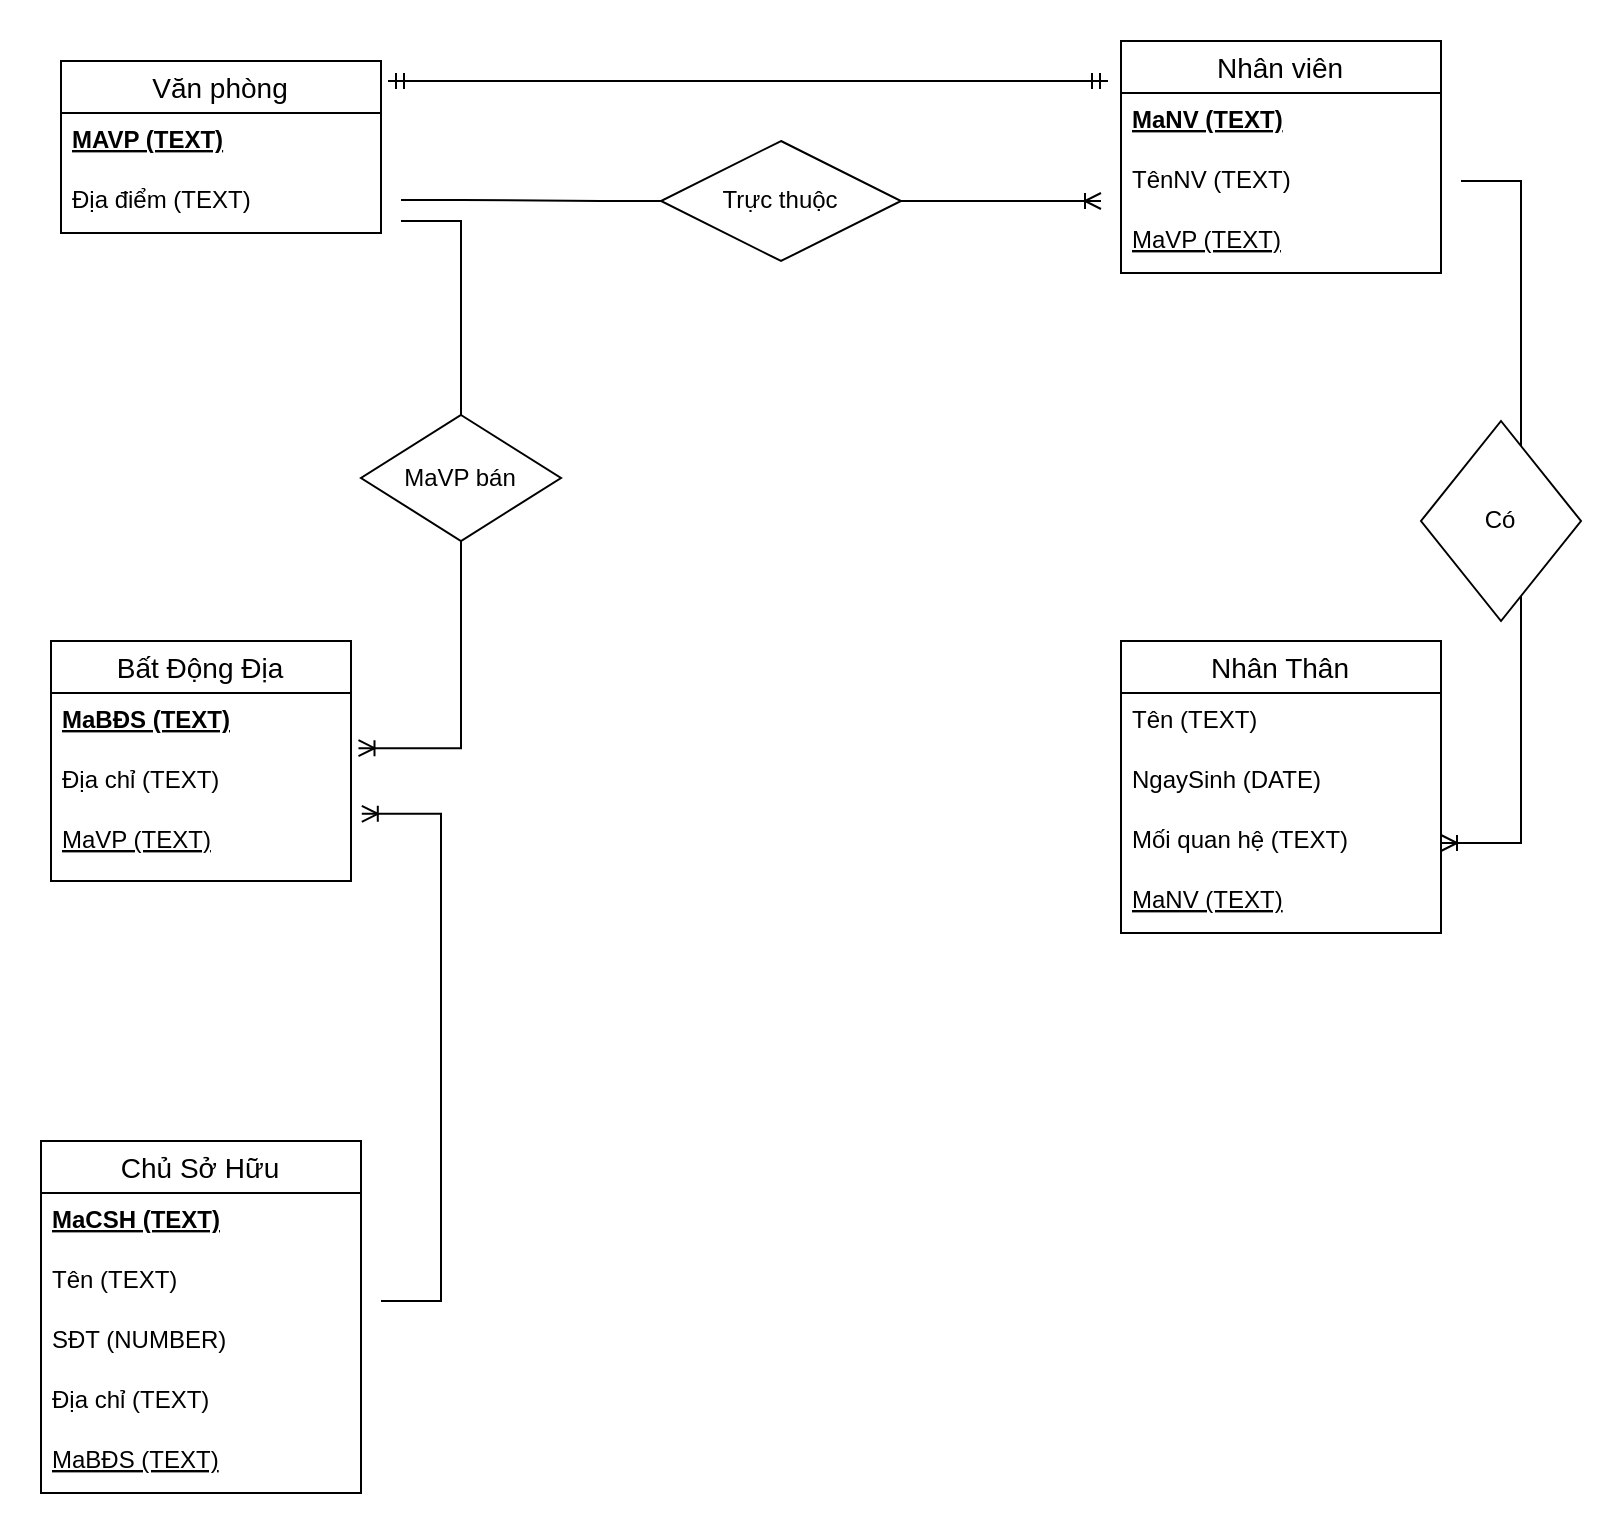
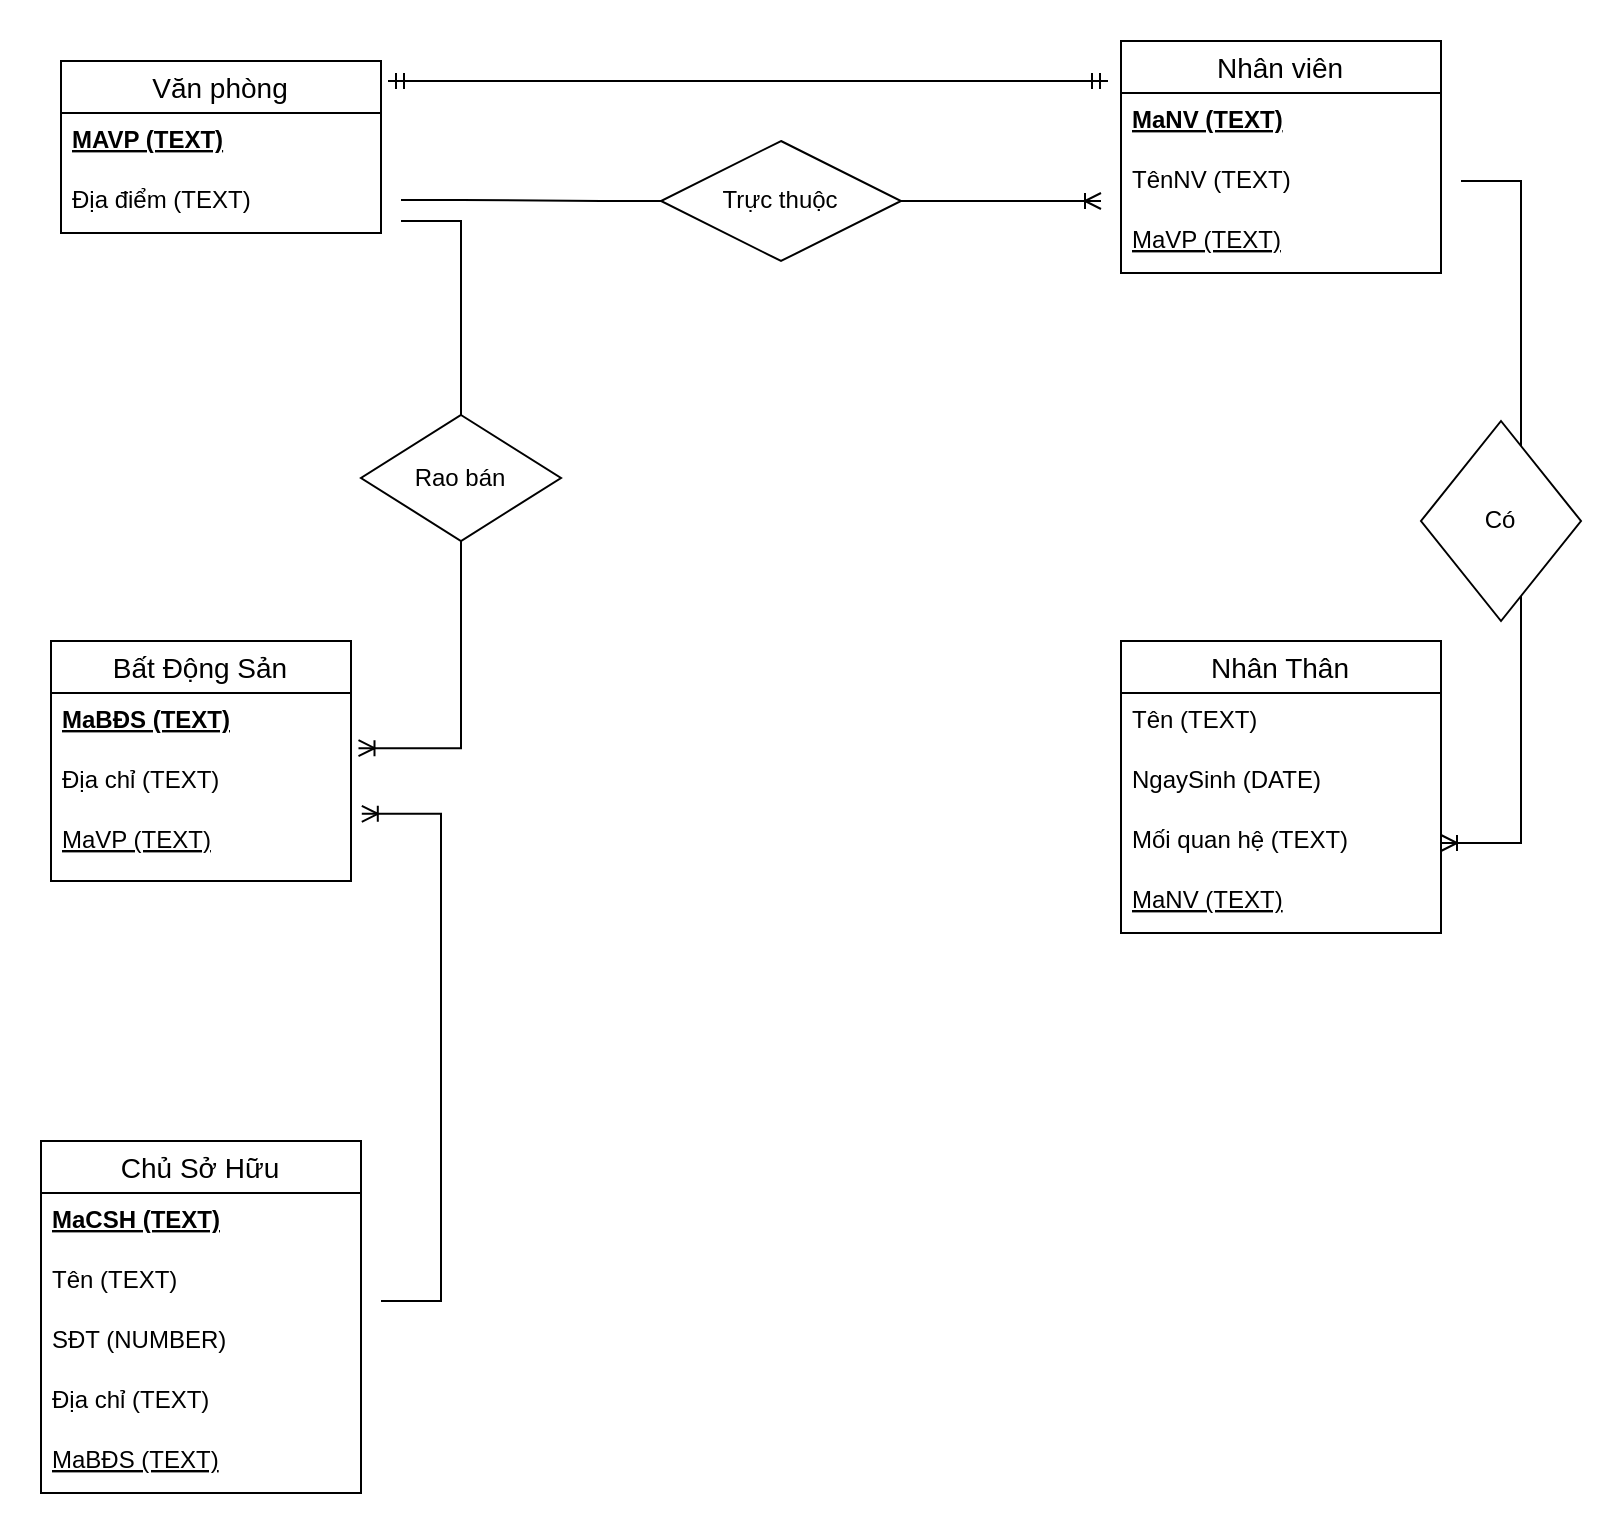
  <mxCell id="0" />
  <mxCell id="1" parent="0" />
  <mxCell id="2" value="Văn phòng" style="swimlane;fontStyle=0;childLayout=stackLayout;horizontal=1;startSize=26;horizontalStack=0;resizeParent=1;resizeParentMax=0;resizeLast=0;collapsible=1;marginBottom=0;align=center;fontSize=14;" parent="1" vertex="1"><mxGeometry x="30" y="30" width="160" height="86" as="geometry" /></mxCell>
  <mxCell id="3" value="MAVP (TEXT)" style="text;strokeColor=none;fillColor=none;spacingLeft=4;spacingRight=4;overflow=hidden;rotatable=0;points=[[0,0.5],[1,0.5]];portConstraint=eastwest;fontSize=12;fontStyle=5" parent="2" vertex="1"><mxGeometry y="26" width="160" height="30" as="geometry" /></mxCell>
  <mxCell id="4" value="Địa điểm (TEXT)" style="text;strokeColor=none;fillColor=none;spacingLeft=4;spacingRight=4;overflow=hidden;rotatable=0;points=[[0,0.5],[1,0.5]];portConstraint=eastwest;fontSize=12;" parent="2" vertex="1"><mxGeometry y="56" width="160" height="30" as="geometry" /></mxCell>
  <mxCell id="5" value="Nhân viên" style="swimlane;fontStyle=0;childLayout=stackLayout;horizontal=1;startSize=26;horizontalStack=0;resizeParent=1;resizeParentMax=0;resizeLast=0;collapsible=1;marginBottom=0;align=center;fontSize=14;" parent="1" vertex="1"><mxGeometry x="560" y="20" width="160" height="116" as="geometry" /></mxCell>
  <mxCell id="6" value="MaNV (TEXT)" style="text;strokeColor=none;fillColor=none;spacingLeft=4;spacingRight=4;overflow=hidden;rotatable=0;points=[[0,0.5],[1,0.5]];portConstraint=eastwest;fontSize=12;fontStyle=5" parent="5" vertex="1"><mxGeometry y="26" width="160" height="30" as="geometry" /></mxCell>
  <mxCell id="7" value="TênNV (TEXT)" style="text;strokeColor=none;fillColor=none;spacingLeft=4;spacingRight=4;overflow=hidden;rotatable=0;points=[[0,0.5],[1,0.5]];portConstraint=eastwest;fontSize=12;" parent="5" vertex="1"><mxGeometry y="56" width="160" height="30" as="geometry" /></mxCell>
  <mxCell id="8" value="MaVP (TEXT)" style="text;strokeColor=none;fillColor=none;spacingLeft=4;spacingRight=4;overflow=hidden;rotatable=0;points=[[0,0.5],[1,0.5]];portConstraint=eastwest;fontSize=12;fontStyle=4" parent="5" vertex="1"><mxGeometry y="86" width="160" height="30" as="geometry" /></mxCell>
- <mxCell id="9" value="Bất Động Địa" style="swimlane;fontStyle=0;childLayout=stackLayout;horizontal=1;startSize=26;horizontalStack=0;resizeParent=1;resizeParentMax=0;resizeLast=0;collapsible=1;marginBottom=0;align=center;fontSize=14;" parent="1" vertex="1"><mxGeometry x="25" y="320" width="150" height="120" as="geometry" /></mxCell>
+ <mxCell id="9" value="Bất Động Sản" style="swimlane;fontStyle=0;childLayout=stackLayout;horizontal=1;startSize=26;horizontalStack=0;resizeParent=1;resizeParentMax=0;resizeLast=0;collapsible=1;marginBottom=0;align=center;fontSize=14;" parent="1" vertex="1"><mxGeometry x="25" y="320" width="150" height="120" as="geometry" /></mxCell>
  <mxCell id="10" value="MaBĐS (TEXT)" style="text;strokeColor=none;fillColor=none;spacingLeft=4;spacingRight=4;overflow=hidden;rotatable=0;points=[[0,0.5],[1,0.5]];portConstraint=eastwest;fontSize=12;fontStyle=5" parent="9" vertex="1"><mxGeometry y="26" width="150" height="30" as="geometry" /></mxCell>
  <mxCell id="11" value="Địa chỉ (TEXT)" style="text;strokeColor=none;fillColor=none;spacingLeft=4;spacingRight=4;overflow=hidden;rotatable=0;points=[[0,0.5],[1,0.5]];portConstraint=eastwest;fontSize=12;" parent="9" vertex="1"><mxGeometry y="56" width="150" height="30" as="geometry" /></mxCell>
  <mxCell id="12" value="MaVP (TEXT)" style="text;strokeColor=none;fillColor=none;spacingLeft=4;spacingRight=4;overflow=hidden;rotatable=0;points=[[0,0.5],[1,0.5]];portConstraint=eastwest;fontSize=12;fontStyle=4" parent="9" vertex="1"><mxGeometry y="86" width="150" height="34" as="geometry" /></mxCell>
  <mxCell id="13" value="Nhân Thân" style="swimlane;fontStyle=0;childLayout=stackLayout;horizontal=1;startSize=26;horizontalStack=0;resizeParent=1;resizeParentMax=0;resizeLast=0;collapsible=1;marginBottom=0;align=center;fontSize=14;" parent="1" vertex="1"><mxGeometry x="560" y="320" width="160" height="146" as="geometry" /></mxCell>
  <mxCell id="14" value="Tên (TEXT)" style="text;strokeColor=none;fillColor=none;spacingLeft=4;spacingRight=4;overflow=hidden;rotatable=0;points=[[0,0.5],[1,0.5]];portConstraint=eastwest;fontSize=12;" parent="13" vertex="1"><mxGeometry y="26" width="160" height="30" as="geometry" /></mxCell>
  <mxCell id="15" value="NgaySinh (DATE)" style="text;strokeColor=none;fillColor=none;spacingLeft=4;spacingRight=4;overflow=hidden;rotatable=0;points=[[0,0.5],[1,0.5]];portConstraint=eastwest;fontSize=12;" parent="13" vertex="1"><mxGeometry y="56" width="160" height="30" as="geometry" /></mxCell>
  <mxCell id="16" value="Mối quan hệ (TEXT)" style="text;strokeColor=none;fillColor=none;spacingLeft=4;spacingRight=4;overflow=hidden;rotatable=0;points=[[0,0.5],[1,0.5]];portConstraint=eastwest;fontSize=12;" parent="13" vertex="1"><mxGeometry y="86" width="160" height="30" as="geometry" /></mxCell>
  <mxCell id="17" value="MaNV (TEXT)" style="text;strokeColor=none;fillColor=none;spacingLeft=4;spacingRight=4;overflow=hidden;rotatable=0;points=[[0,0.5],[1,0.5]];portConstraint=eastwest;fontSize=12;fontStyle=4" parent="13" vertex="1"><mxGeometry y="116" width="160" height="30" as="geometry" /></mxCell>
  <mxCell id="18" value="Chủ Sở Hữu" style="swimlane;fontStyle=0;childLayout=stackLayout;horizontal=1;startSize=26;horizontalStack=0;resizeParent=1;resizeParentMax=0;resizeLast=0;collapsible=1;marginBottom=0;align=center;fontSize=14;" parent="1" vertex="1"><mxGeometry x="20" y="570" width="160" height="176" as="geometry" /></mxCell>
  <mxCell id="19" value="MaCSH (TEXT)" style="text;strokeColor=none;fillColor=none;spacingLeft=4;spacingRight=4;overflow=hidden;rotatable=0;points=[[0,0.5],[1,0.5]];portConstraint=eastwest;fontSize=12;fontStyle=5" parent="18" vertex="1"><mxGeometry y="26" width="160" height="30" as="geometry" /></mxCell>
  <mxCell id="20" value="Tên (TEXT)" style="text;strokeColor=none;fillColor=none;spacingLeft=4;spacingRight=4;overflow=hidden;rotatable=0;points=[[0,0.5],[1,0.5]];portConstraint=eastwest;fontSize=12;" parent="18" vertex="1"><mxGeometry y="56" width="160" height="30" as="geometry" /></mxCell>
  <mxCell id="21" value="SĐT (NUMBER)" style="text;strokeColor=none;fillColor=none;spacingLeft=4;spacingRight=4;overflow=hidden;rotatable=0;points=[[0,0.5],[1,0.5]];portConstraint=eastwest;fontSize=12;" parent="18" vertex="1"><mxGeometry y="86" width="160" height="30" as="geometry" /></mxCell>
  <mxCell id="22" value="Địa chỉ (TEXT)" style="text;strokeColor=none;fillColor=none;spacingLeft=4;spacingRight=4;overflow=hidden;rotatable=0;points=[[0,0.5],[1,0.5]];portConstraint=eastwest;fontSize=12;" parent="18" vertex="1"><mxGeometry y="116" width="160" height="30" as="geometry" /></mxCell>
  <mxCell id="23" value="MaBĐS (TEXT)" style="text;strokeColor=none;fillColor=none;spacingLeft=4;spacingRight=4;overflow=hidden;rotatable=0;points=[[0,0.5],[1,0.5]];portConstraint=eastwest;fontSize=12;fontStyle=4" vertex="1" parent="18"><mxGeometry y="146" width="160" height="30" as="geometry" /></mxCell>
  <mxCell id="24" value="" style="edgeStyle=entityRelationEdgeStyle;fontSize=12;html=1;endArrow=ERoneToMany;rounded=0;startArrow=none;" parent="1" edge="1" source="29"><mxGeometry width="100" height="100" relative="1" as="geometry"><mxPoint x="200" y="99.5" as="sourcePoint" /><mxPoint x="550" y="100" as="targetPoint" /></mxGeometry></mxCell>
  <mxCell id="25" value="" style="edgeStyle=entityRelationEdgeStyle;fontSize=12;html=1;endArrow=ERoneToMany;rounded=0;verticalAlign=middle;entryX=1.025;entryY=-0.08;entryDx=0;entryDy=0;startArrow=none;entryPerimeter=0;" parent="1" target="11" edge="1"><mxGeometry width="100" height="100" relative="1" as="geometry"><mxPoint x="200" y="110" as="sourcePoint" /><mxPoint x="250" y="260" as="targetPoint" /></mxGeometry></mxCell>
  <mxCell id="26" value="" style="edgeStyle=entityRelationEdgeStyle;fontSize=12;html=1;endArrow=ERoneToMany;rounded=0;entryX=1.036;entryY=0.012;entryDx=0;entryDy=0;entryPerimeter=0;" parent="1" target="12" edge="1"><mxGeometry width="100" height="100" relative="1" as="geometry"><mxPoint x="190" y="650" as="sourcePoint" /><mxPoint x="30" y="250" as="targetPoint" /></mxGeometry></mxCell>
  <mxCell id="27" value="" style="edgeStyle=entityRelationEdgeStyle;fontSize=12;html=1;endArrow=ERoneToMany;rounded=0;entryX=1;entryY=0.5;entryDx=0;entryDy=0;startArrow=none;" parent="1" target="16" edge="1"><mxGeometry width="100" height="100" relative="1" as="geometry"><mxPoint x="730" y="90" as="sourcePoint" /><mxPoint x="500" y="210" as="targetPoint" /></mxGeometry></mxCell>
- <mxCell id="28" value="MaVP bán" style="shape=rhombus;perimeter=rhombusPerimeter;whiteSpace=wrap;html=1;align=center;" parent="1" vertex="1"><mxGeometry x="180" y="207" width="100" height="63" as="geometry" /></mxCell>
+ <mxCell id="28" value="Rao bán" style="shape=rhombus;perimeter=rhombusPerimeter;whiteSpace=wrap;html=1;align=center;" parent="1" vertex="1"><mxGeometry x="180" y="207" width="100" height="63" as="geometry" /></mxCell>
  <mxCell id="29" value="Trực thuộc" style="shape=rhombus;perimeter=rhombusPerimeter;whiteSpace=wrap;html=1;align=center;" parent="1" vertex="1"><mxGeometry x="330" y="70" width="120" height="60" as="geometry" /></mxCell>
  <mxCell id="30" value="" style="edgeStyle=entityRelationEdgeStyle;fontSize=12;html=1;endArrow=none;rounded=0;" edge="1" parent="1" target="29"><mxGeometry width="100" height="100" relative="1" as="geometry"><mxPoint x="200" y="99.5" as="sourcePoint" /><mxPoint x="550" y="100" as="targetPoint" /></mxGeometry></mxCell>
  <mxCell id="31" value="" style="edgeStyle=entityRelationEdgeStyle;fontSize=12;html=1;endArrow=ERmandOne;startArrow=ERmandOne;rounded=0;" edge="1" parent="1"><mxGeometry width="100" height="100" relative="1" as="geometry"><mxPoint x="193.5" y="40" as="sourcePoint" /><mxPoint x="553.5" y="40" as="targetPoint" /></mxGeometry></mxCell>
  <mxCell id="32" value="Có" style="shape=rhombus;perimeter=rhombusPerimeter;whiteSpace=wrap;html=1;align=center;" parent="1" vertex="1"><mxGeometry x="710" y="210" width="80" height="100" as="geometry" /></mxCell>
